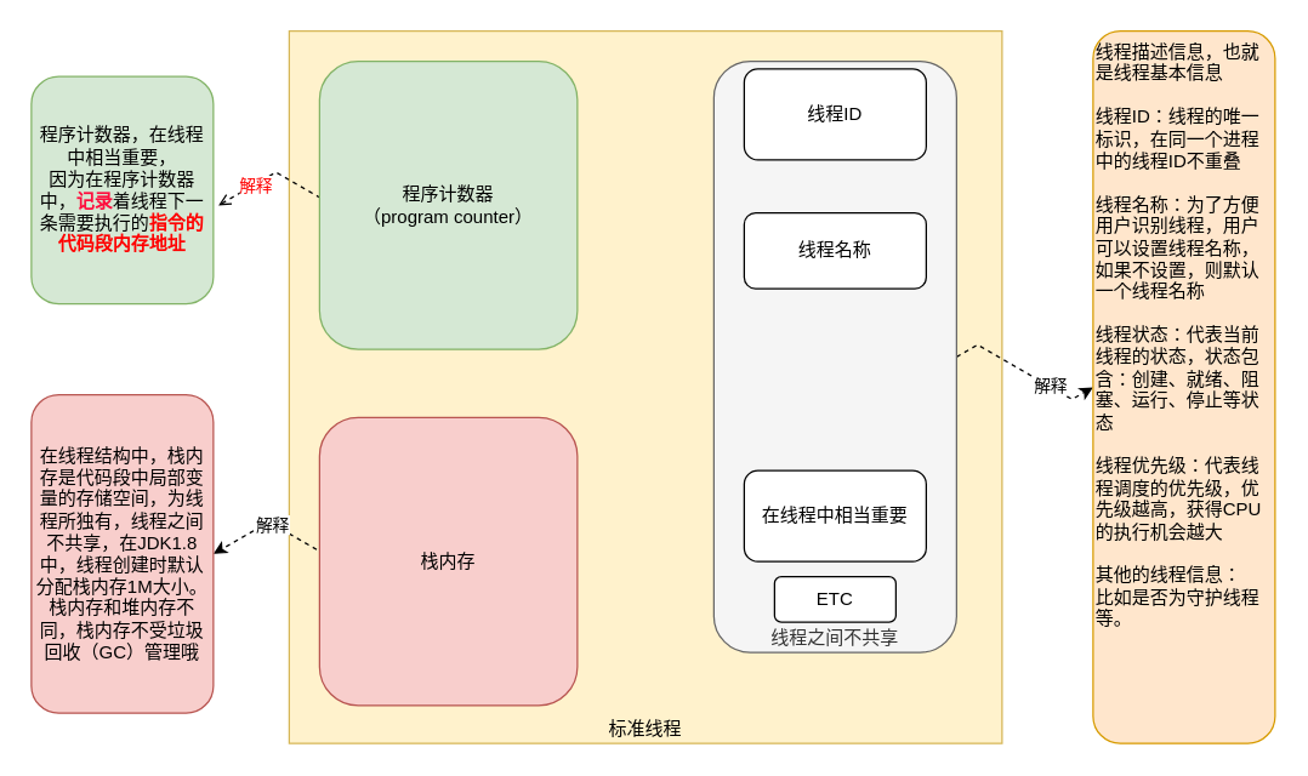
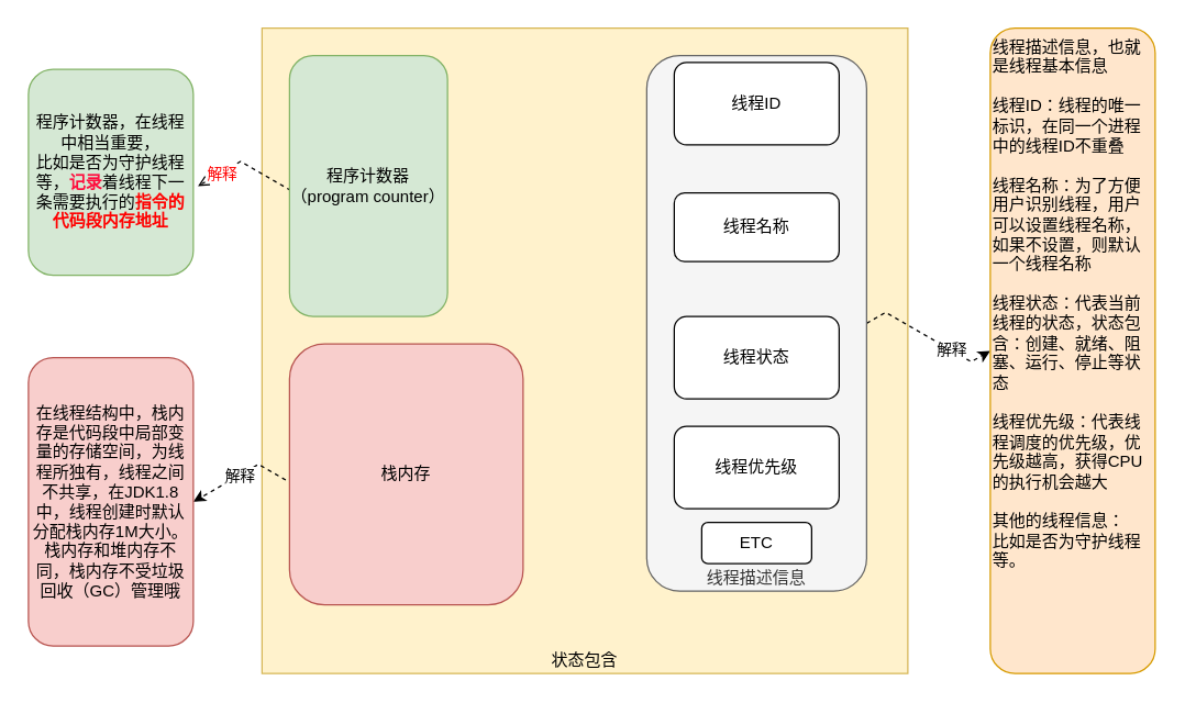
  <mxCell id="0" />
  <mxCell id="1" parent="0" />
- <mxCell id="2" value="标准线程" style="whiteSpace=wrap;html=1;aspect=fixed;fillColor=#fff2cc;strokeColor=#d6b656;verticalAlign=bottom;" vertex="1" parent="1"><mxGeometry x="190" y="20" width="470" height="470" as="geometry" /></mxCell>
+ <mxCell id="2" value="状态包含" style="whiteSpace=wrap;html=1;aspect=fixed;fillColor=#fff2cc;strokeColor=#d6b656;verticalAlign=bottom;" vertex="1" parent="1"><mxGeometry x="190" y="20" width="470" height="470" as="geometry" /></mxCell>
  <mxCell id="3" style="edgeStyle=isometricEdgeStyle;rounded=0;orthogonalLoop=1;jettySize=auto;html=1;entryX=1.028;entryY=0.567;entryDx=0;entryDy=0;entryPerimeter=0;dashed=1;fontColor=#FF0000;endArrow=open;" edge="1" parent="1" source="5" target="18"><mxGeometry relative="1" as="geometry" /></mxCell>
  <mxCell id="4" value="解释" style="edgeLabel;html=1;align=center;verticalAlign=middle;resizable=0;points=[];fontColor=#FF0000;" vertex="1" connectable="0" parent="3"><mxGeometry x="0.703" relative="1" as="geometry"><mxPoint as="offset" /></mxGeometry></mxCell>
- <mxCell id="5" value="程序计数器&lt;br&gt;（program counter）" style="rounded=1;whiteSpace=wrap;html=1;fillColor=#d5e8d4;strokeColor=#82b366;" vertex="1" parent="1"><mxGeometry x="210" y="40" width="170" height="190" as="geometry" /></mxCell>
+ <mxCell id="5" value="程序计数器&lt;br&gt;（program counter）" style="rounded=1;whiteSpace=wrap;html=1;fillColor=#d5e8d4;strokeColor=#82b366;" vertex="1" parent="1"><mxGeometry x="210" y="40" width="115" height="190" as="geometry" /></mxCell>
  <mxCell id="6" style="edgeStyle=isometricEdgeStyle;rounded=0;orthogonalLoop=1;jettySize=auto;html=1;entryX=1;entryY=0.5;entryDx=0;entryDy=0;dashed=1;fontColor=#FF0000;" edge="1" parent="1" source="8" target="19"><mxGeometry relative="1" as="geometry" /></mxCell>
  <mxCell id="7" value="解释" style="edgeLabel;html=1;align=center;verticalAlign=middle;resizable=0;points=[];fontColor=#000000;" vertex="1" connectable="0" parent="6"><mxGeometry x="0.54" relative="1" as="geometry"><mxPoint as="offset" /></mxGeometry></mxCell>
- <mxCell id="8" value="栈内存" style="rounded=1;whiteSpace=wrap;html=1;fillColor=#f8cecc;strokeColor=#b85450;" vertex="1" parent="1"><mxGeometry x="210" y="275" width="170" height="190" as="geometry" /></mxCell>
+ <mxCell id="8" value="栈内存" style="rounded=1;whiteSpace=wrap;html=1;fillColor=#f8cecc;strokeColor=#b85450;" vertex="1" parent="1"><mxGeometry x="210" y="250" width="170" height="190" as="geometry" /></mxCell>
  <mxCell id="9" style="edgeStyle=isometricEdgeStyle;rounded=0;orthogonalLoop=1;jettySize=auto;html=1;exitX=1;exitY=0.5;exitDx=0;exitDy=0;entryX=0;entryY=0.5;entryDx=0;entryDy=0;dashed=1;" edge="1" parent="1" source="11" target="17"><mxGeometry relative="1" as="geometry" /></mxCell>
  <mxCell id="10" value="解释" style="edgeLabel;html=1;align=center;verticalAlign=middle;resizable=0;points=[];" vertex="1" connectable="0" parent="9"><mxGeometry x="0.342" y="1" relative="1" as="geometry"><mxPoint as="offset" /></mxGeometry></mxCell>
- <mxCell id="11" value="线程之间不共享" style="rounded=1;whiteSpace=wrap;html=1;fillColor=#f5f5f5;fontColor=#333333;strokeColor=#666666;verticalAlign=bottom;" vertex="1" parent="1"><mxGeometry x="470" y="40" width="160" height="390" as="geometry" /></mxCell>
+ <mxCell id="11" value="线程描述信息" style="rounded=1;whiteSpace=wrap;html=1;fillColor=#f5f5f5;fontColor=#333333;strokeColor=#666666;verticalAlign=bottom;" vertex="1" parent="1"><mxGeometry x="470" y="40" width="160" height="390" as="geometry" /></mxCell>
  <mxCell id="12" value="线程ID" style="rounded=1;whiteSpace=wrap;html=1;" vertex="1" parent="1"><mxGeometry x="490" y="45" width="120" height="60" as="geometry" /></mxCell>
  <mxCell id="13" value="线程名称" style="rounded=1;whiteSpace=wrap;html=1;" vertex="1" parent="1"><mxGeometry x="490" y="140" width="120" height="50" as="geometry" /></mxCell>
- <mxCell id="15" value="在线程中相当重要" style="rounded=1;whiteSpace=wrap;html=1;" vertex="1" parent="1"><mxGeometry x="490" y="310" width="120" height="60" as="geometry" /></mxCell>
+ <mxCell id="14" value="线程状态" style="rounded=1;whiteSpace=wrap;html=1;" vertex="1" parent="1"><mxGeometry x="490" y="230" width="120" height="60" as="geometry" /></mxCell>
+ <mxCell id="15" value="线程优先级" style="rounded=1;whiteSpace=wrap;html=1;" vertex="1" parent="1"><mxGeometry x="490" y="310" width="120" height="60" as="geometry" /></mxCell>
  <mxCell id="16" value="ETC" style="rounded=1;whiteSpace=wrap;html=1;" vertex="1" parent="1"><mxGeometry x="510" y="380" width="80" height="30" as="geometry" /></mxCell>
  <mxCell id="17" value="线程描述信息，也就是线程基本信息&lt;br&gt;&lt;br&gt;线程ID：线程的唯一标识，在同一个进程中的线程ID不重叠&lt;br&gt;&lt;br&gt;线程名称：为了方便用户识别线程，用户可以设置线程名称，如果不设置，则默认一个线程名称&lt;br&gt;&lt;br&gt;线程状态：代表当前线程的状态，状态包含：创建、就绪、阻塞、运行、停止等状态&lt;br&gt;&lt;br&gt;线程优先级：代表线程调度的优先级，优先级越高，获得CPU的执行机会越大&lt;br&gt;&lt;br&gt;其他的线程信息：&lt;br&gt;比如是否为守护线程等。" style="rounded=1;whiteSpace=wrap;html=1;fillColor=#ffe6cc;strokeColor=#d79b00;verticalAlign=top;align=left;" vertex="1" parent="1"><mxGeometry x="720" y="20" width="120" height="470" as="geometry" /></mxCell>
- <mxCell id="18" value="程序计数器，在线程中相当重要，&lt;br&gt;因为在程序计数器中，&lt;b&gt;&lt;font color=&quot;#ff0d3d&quot;&gt;记录&lt;/font&gt;&lt;/b&gt;着线程下一条需要执行的&lt;font color=&quot;#ff0000&quot;&gt;&lt;b&gt;指令的代码段内存地址&lt;/b&gt;&lt;/font&gt;" style="rounded=1;whiteSpace=wrap;html=1;fillColor=#d5e8d4;strokeColor=#82b366;" vertex="1" parent="1"><mxGeometry x="20" y="50" width="120" height="150" as="geometry" /></mxCell>
+ <mxCell id="18" value="程序计数器，在线程中相当重要，&lt;br&gt;比如是否为守护线程等，&lt;b&gt;&lt;font color=&quot;#ff0d3d&quot;&gt;记录&lt;/font&gt;&lt;/b&gt;着线程下一条需要执行的&lt;font color=&quot;#ff0000&quot;&gt;&lt;b&gt;指令的代码段内存地址&lt;/b&gt;&lt;/font&gt;" style="rounded=1;whiteSpace=wrap;html=1;fillColor=#d5e8d4;strokeColor=#82b366;" vertex="1" parent="1"><mxGeometry x="20" y="50" width="120" height="150" as="geometry" /></mxCell>
  <mxCell id="19" value="在线程结构中，栈内存是代码段中局部变量的存储空间，为线程所独有，线程之间不共享，在JDK1.8中，线程创建时默认分配栈内存1M大小。栈内存和堆内存不同，栈内存不受垃圾回收（GC）管理哦" style="rounded=1;whiteSpace=wrap;html=1;fillColor=#f8cecc;strokeColor=#b85450;" vertex="1" parent="1"><mxGeometry x="20" y="260" width="120" height="210" as="geometry" /></mxCell>
